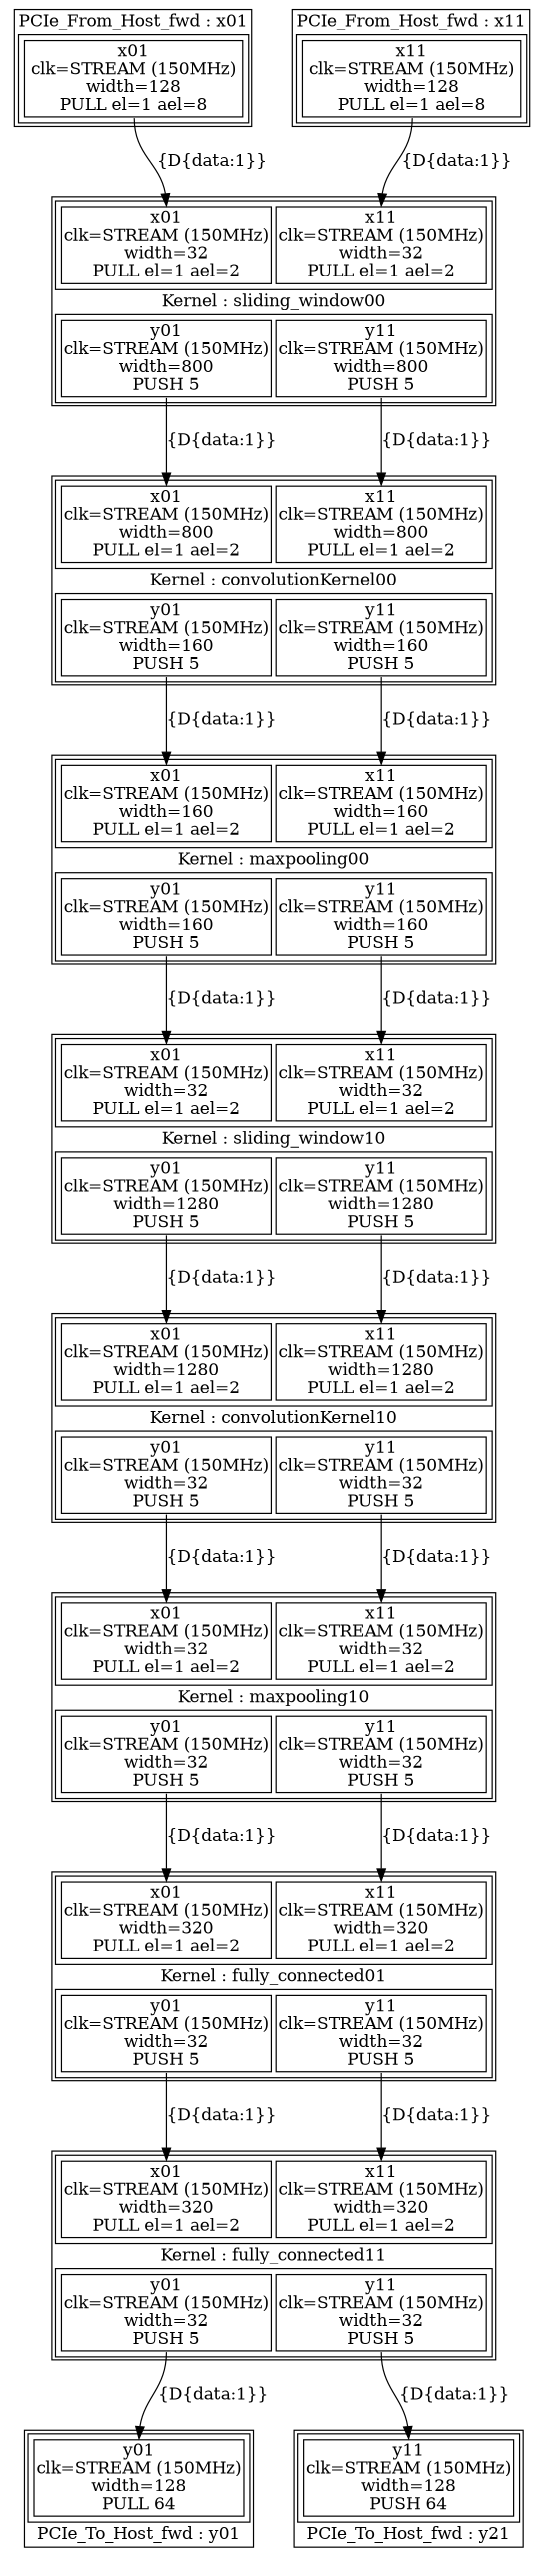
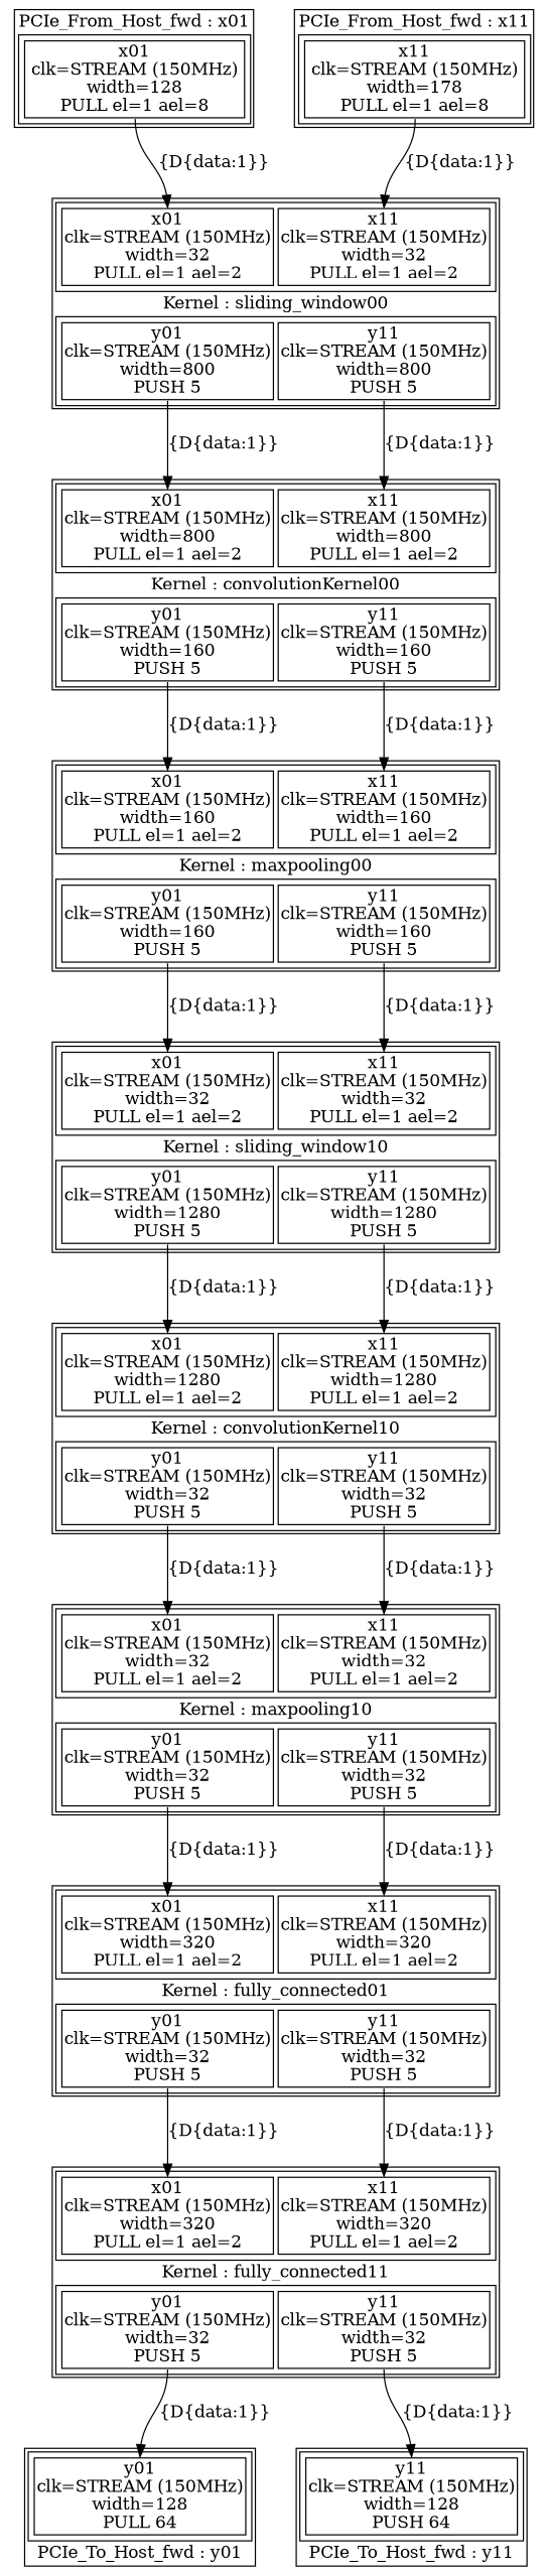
  digraph {
    node [shape=plaintext]
    edge [headport=x01 tailport=y01]
    n1 [label=<<TABLE  BORDER="1" CELLPADDING="1" CELLSPACING="1"><TR><TD BGCOLOR="white" BORDER="0" PORT="inputs" ROWSPAN="1" COLSPAN="1"><TABLE  BORDER="1" CELLPADDING="1" CELLSPACING="4"><TR><TD BGCOLOR="white" BORDER="1" PORT="x01" ROWSPAN="1" COLSPAN="1">x01<BR/>clk=STREAM (150MHz)<BR/>width=800<BR/>PULL el=1 ael=2</TD><TD BGCOLOR="white" BORDER="1" PORT="x11" ROWSPAN="1" COLSPAN="1">x11<BR/>clk=STREAM (150MHz)<BR/>width=800<BR/>PULL el=1 ael=2</TD></TR></TABLE></TD></TR><TR><TD BGCOLOR="white" BORDER="0" PORT="node_info" ROWSPAN="1" COLSPAN="1">Kernel : convolutionKernel00</TD></TR><TR><TD BGCOLOR="white" BORDER="0" PORT="outputs" ROWSPAN="1" COLSPAN="1"><TABLE  BORDER="1" CELLPADDING="1" CELLSPACING="4"><TR><TD BGCOLOR="white" BORDER="1" PORT="y01" ROWSPAN="1" COLSPAN="1">y01<BR/>clk=STREAM (150MHz)<BR/>width=160<BR/>PUSH 5</TD><TD BGCOLOR="white" BORDER="1" PORT="y11" ROWSPAN="1" COLSPAN="1">y11<BR/>clk=STREAM (150MHz)<BR/>width=160<BR/>PUSH 5</TD></TR></TABLE></TD></TR></TABLE>>]
    n2 [label=<<TABLE  BORDER="1" CELLPADDING="1" CELLSPACING="1"><TR><TD BGCOLOR="white" BORDER="0" PORT="inputs" ROWSPAN="1" COLSPAN="1"><TABLE  BORDER="1" CELLPADDING="1" CELLSPACING="4"><TR><TD BGCOLOR="white" BORDER="1" PORT="x01" ROWSPAN="1" COLSPAN="1">x01<BR/>clk=STREAM (150MHz)<BR/>width=160<BR/>PULL el=1 ael=2</TD><TD BGCOLOR="white" BORDER="1" PORT="x11" ROWSPAN="1" COLSPAN="1">x11<BR/>clk=STREAM (150MHz)<BR/>width=160<BR/>PULL el=1 ael=2</TD></TR></TABLE></TD></TR><TR><TD BGCOLOR="white" BORDER="0" PORT="node_info" ROWSPAN="1" COLSPAN="1">Kernel : maxpooling00</TD></TR><TR><TD BGCOLOR="white" BORDER="0" PORT="outputs" ROWSPAN="1" COLSPAN="1"><TABLE  BORDER="1" CELLPADDING="1" CELLSPACING="4"><TR><TD BGCOLOR="white" BORDER="1" PORT="y01" ROWSPAN="1" COLSPAN="1">y01<BR/>clk=STREAM (150MHz)<BR/>width=160<BR/>PUSH 5</TD><TD BGCOLOR="white" BORDER="1" PORT="y11" ROWSPAN="1" COLSPAN="1">y11<BR/>clk=STREAM (150MHz)<BR/>width=160<BR/>PUSH 5</TD></TR></TABLE></TD></TR></TABLE>>]
    n3 [label=<<TABLE  BORDER="1" CELLPADDING="1" CELLSPACING="1"><TR><TD BGCOLOR="white" BORDER="0" PORT="inputs" ROWSPAN="1" COLSPAN="1"><TABLE  BORDER="1" CELLPADDING="1" CELLSPACING="4"><TR><TD BGCOLOR="white" BORDER="1" PORT="x01" ROWSPAN="1" COLSPAN="1">x01<BR/>clk=STREAM (150MHz)<BR/>width=32<BR/>PULL el=1 ael=2</TD><TD BGCOLOR="white" BORDER="1" PORT="x11" ROWSPAN="1" COLSPAN="1">x11<BR/>clk=STREAM (150MHz)<BR/>width=32<BR/>PULL el=1 ael=2</TD></TR></TABLE></TD></TR><TR><TD BGCOLOR="white" BORDER="0" PORT="node_info" ROWSPAN="1" COLSPAN="1">Kernel : sliding_window10</TD></TR><TR><TD BGCOLOR="white" BORDER="0" PORT="outputs" ROWSPAN="1" COLSPAN="1"><TABLE  BORDER="1" CELLPADDING="1" CELLSPACING="4"><TR><TD BGCOLOR="white" BORDER="1" PORT="y01" ROWSPAN="1" COLSPAN="1">y01<BR/>clk=STREAM (150MHz)<BR/>width=1280<BR/>PUSH 5</TD><TD BGCOLOR="white" BORDER="1" PORT="y11" ROWSPAN="1" COLSPAN="1">y11<BR/>clk=STREAM (150MHz)<BR/>width=1280<BR/>PUSH 5</TD></TR></TABLE></TD></TR></TABLE>>]
    n4 [label=<<TABLE  BORDER="1" CELLPADDING="1" CELLSPACING="1"><TR><TD BGCOLOR="white" BORDER="0" PORT="inputs" ROWSPAN="1" COLSPAN="1"><TABLE  BORDER="1" CELLPADDING="1" CELLSPACING="4"><TR><TD BGCOLOR="white" BORDER="1" PORT="x01" ROWSPAN="1" COLSPAN="1">x01<BR/>clk=STREAM (150MHz)<BR/>width=1280<BR/>PULL el=1 ael=2</TD><TD BGCOLOR="white" BORDER="1" PORT="x11" ROWSPAN="1" COLSPAN="1">x11<BR/>clk=STREAM (150MHz)<BR/>width=1280<BR/>PULL el=1 ael=2</TD></TR></TABLE></TD></TR><TR><TD BGCOLOR="white" BORDER="0" PORT="node_info" ROWSPAN="1" COLSPAN="1">Kernel : convolutionKernel10</TD></TR><TR><TD BGCOLOR="white" BORDER="0" PORT="outputs" ROWSPAN="1" COLSPAN="1"><TABLE  BORDER="1" CELLPADDING="1" CELLSPACING="4"><TR><TD BGCOLOR="white" BORDER="1" PORT="y01" ROWSPAN="1" COLSPAN="1">y01<BR/>clk=STREAM (150MHz)<BR/>width=32<BR/>PUSH 5</TD><TD BGCOLOR="white" BORDER="1" PORT="y11" ROWSPAN="1" COLSPAN="1">y11<BR/>clk=STREAM (150MHz)<BR/>width=32<BR/>PUSH 5</TD></TR></TABLE></TD></TR></TABLE>>]
    n5 [label=<<TABLE  BORDER="1" CELLPADDING="1" CELLSPACING="1"><TR><TD BGCOLOR="white" BORDER="0" PORT="inputs" ROWSPAN="1" COLSPAN="1"><TABLE  BORDER="1" CELLPADDING="1" CELLSPACING="4"><TR><TD BGCOLOR="white" BORDER="1" PORT="x01" ROWSPAN="1" COLSPAN="1">x01<BR/>clk=STREAM (150MHz)<BR/>width=32<BR/>PULL el=1 ael=2</TD><TD BGCOLOR="white" BORDER="1" PORT="x11" ROWSPAN="1" COLSPAN="1">x11<BR/>clk=STREAM (150MHz)<BR/>width=32<BR/>PULL el=1 ael=2</TD></TR></TABLE></TD></TR><TR><TD BGCOLOR="white" BORDER="0" PORT="node_info" ROWSPAN="1" COLSPAN="1">Kernel : sliding_window00</TD></TR><TR><TD BGCOLOR="white" BORDER="0" PORT="outputs" ROWSPAN="1" COLSPAN="1"><TABLE  BORDER="1" CELLPADDING="1" CELLSPACING="4"><TR><TD BGCOLOR="white" BORDER="1" PORT="y01" ROWSPAN="1" COLSPAN="1">y01<BR/>clk=STREAM (150MHz)<BR/>width=800<BR/>PUSH 5</TD><TD BGCOLOR="white" BORDER="1" PORT="y11" ROWSPAN="1" COLSPAN="1">y11<BR/>clk=STREAM (150MHz)<BR/>width=800<BR/>PUSH 5</TD></TR></TABLE></TD></TR></TABLE>>]
    n6 [label=<<TABLE  BORDER="1" CELLPADDING="1" CELLSPACING="1"><TR><TD BGCOLOR="white" BORDER="0" PORT="inputs" ROWSPAN="1" COLSPAN="1"><TABLE  BORDER="1" CELLPADDING="1" CELLSPACING="4"><TR><TD BGCOLOR="white" BORDER="1" PORT="x01" ROWSPAN="1" COLSPAN="1">x01<BR/>clk=STREAM (150MHz)<BR/>width=320<BR/>PULL el=1 ael=2</TD><TD BGCOLOR="white" BORDER="1" PORT="x11" ROWSPAN="1" COLSPAN="1">x11<BR/>clk=STREAM (150MHz)<BR/>width=320<BR/>PULL el=1 ael=2</TD></TR></TABLE></TD></TR><TR><TD BGCOLOR="white" BORDER="0" PORT="node_info" ROWSPAN="1" COLSPAN="1">Kernel : fully_connected01</TD></TR><TR><TD BGCOLOR="white" BORDER="0" PORT="outputs" ROWSPAN="1" COLSPAN="1"><TABLE  BORDER="1" CELLPADDING="1" CELLSPACING="4"><TR><TD BGCOLOR="white" BORDER="1" PORT="y01" ROWSPAN="1" COLSPAN="1">y01<BR/>clk=STREAM (150MHz)<BR/>width=32<BR/>PUSH 5</TD><TD BGCOLOR="white" BORDER="1" PORT="y11" ROWSPAN="1" COLSPAN="1">y11<BR/>clk=STREAM (150MHz)<BR/>width=32<BR/>PUSH 5</TD></TR></TABLE></TD></TR></TABLE>>]
    n7 [label=<<TABLE  BORDER="1" CELLPADDING="1" CELLSPACING="1"><TR><TD BGCOLOR="white" BORDER="0" PORT="inputs" ROWSPAN="1" COLSPAN="1"><TABLE  BORDER="1" CELLPADDING="1" CELLSPACING="4"><TR><TD BGCOLOR="white" BORDER="1" PORT="x01" ROWSPAN="1" COLSPAN="1">x01<BR/>clk=STREAM (150MHz)<BR/>width=320<BR/>PULL el=1 ael=2</TD><TD BGCOLOR="white" BORDER="1" PORT="x11" ROWSPAN="1" COLSPAN="1">x11<BR/>clk=STREAM (150MHz)<BR/>width=320<BR/>PULL el=1 ael=2</TD></TR></TABLE></TD></TR><TR><TD BGCOLOR="white" BORDER="0" PORT="node_info" ROWSPAN="1" COLSPAN="1">Kernel : fully_connected11</TD></TR><TR><TD BGCOLOR="white" BORDER="0" PORT="outputs" ROWSPAN="1" COLSPAN="1"><TABLE  BORDER="1" CELLPADDING="1" CELLSPACING="4"><TR><TD BGCOLOR="white" BORDER="1" PORT="y01" ROWSPAN="1" COLSPAN="1">y01<BR/>clk=STREAM (150MHz)<BR/>width=32<BR/>PUSH 5</TD><TD BGCOLOR="white" BORDER="1" PORT="y11" ROWSPAN="1" COLSPAN="1">y11<BR/>clk=STREAM (150MHz)<BR/>width=32<BR/>PUSH 5</TD></TR></TABLE></TD></TR></TABLE>>]
    n8 [label=<<TABLE  BORDER="1" CELLPADDING="1" CELLSPACING="1"><TR><TD BGCOLOR="white" BORDER="0" PORT="inputs" ROWSPAN="1" COLSPAN="1"><TABLE  BORDER="1" CELLPADDING="1" CELLSPACING="4"><TR><TD BGCOLOR="white" BORDER="1" PORT="y01" ROWSPAN="1" COLSPAN="1">y01<BR/>clk=STREAM (150MHz)<BR/>width=128<BR/>PULL 64</TD></TR></TABLE></TD></TR><TR><TD BGCOLOR="white" BORDER="0" PORT="node_info" ROWSPAN="1" COLSPAN="1">PCIe_To_Host_fwd : y01</TD></TR></TABLE>>]
-   n9 [label=<<TABLE  BORDER="1" CELLPADDING="1" CELLSPACING="1"><TR><TD BGCOLOR="white" BORDER="0" PORT="inputs" ROWSPAN="1" COLSPAN="1"><TABLE  BORDER="1" CELLPADDING="1" CELLSPACING="4"><TR><TD BGCOLOR="white" BORDER="1" PORT="y11" ROWSPAN="1" COLSPAN="1">y11<BR/>clk=STREAM (150MHz)<BR/>width=128<BR/>PUSH 64</TD></TR></TABLE></TD></TR><TR><TD BGCOLOR="white" BORDER="0" PORT="node_info" ROWSPAN="1" COLSPAN="1">PCIe_To_Host_fwd : y21</TD></TR></TABLE>>]
+   n9 [label=<<TABLE  BORDER="1" CELLPADDING="1" CELLSPACING="1"><TR><TD BGCOLOR="white" BORDER="0" PORT="inputs" ROWSPAN="1" COLSPAN="1"><TABLE  BORDER="1" CELLPADDING="1" CELLSPACING="4"><TR><TD BGCOLOR="white" BORDER="1" PORT="y11" ROWSPAN="1" COLSPAN="1">y11<BR/>clk=STREAM (150MHz)<BR/>width=128<BR/>PUSH 64</TD></TR></TABLE></TD></TR><TR><TD BGCOLOR="white" BORDER="0" PORT="node_info" ROWSPAN="1" COLSPAN="1">PCIe_To_Host_fwd : y11</TD></TR></TABLE>>]
    n10 [label=<<TABLE  BORDER="1" CELLPADDING="1" CELLSPACING="1"><TR><TD BGCOLOR="white" BORDER="0" PORT="inputs" ROWSPAN="1" COLSPAN="1"><TABLE  BORDER="1" CELLPADDING="1" CELLSPACING="4"><TR><TD BGCOLOR="white" BORDER="1" PORT="x01" ROWSPAN="1" COLSPAN="1">x01<BR/>clk=STREAM (150MHz)<BR/>width=32<BR/>PULL el=1 ael=2</TD><TD BGCOLOR="white" BORDER="1" PORT="x11" ROWSPAN="1" COLSPAN="1">x11<BR/>clk=STREAM (150MHz)<BR/>width=32<BR/>PULL el=1 ael=2</TD></TR></TABLE></TD></TR><TR><TD BGCOLOR="white" BORDER="0" PORT="node_info" ROWSPAN="1" COLSPAN="1">Kernel : maxpooling10</TD></TR><TR><TD BGCOLOR="white" BORDER="0" PORT="outputs" ROWSPAN="1" COLSPAN="1"><TABLE  BORDER="1" CELLPADDING="1" CELLSPACING="4"><TR><TD BGCOLOR="white" BORDER="1" PORT="y01" ROWSPAN="1" COLSPAN="1">y01<BR/>clk=STREAM (150MHz)<BR/>width=32<BR/>PUSH 5</TD><TD BGCOLOR="white" BORDER="1" PORT="y11" ROWSPAN="1" COLSPAN="1">y11<BR/>clk=STREAM (150MHz)<BR/>width=32<BR/>PUSH 5</TD></TR></TABLE></TD></TR></TABLE>>]
    n11 [label=<<TABLE  BORDER="1" CELLPADDING="1" CELLSPACING="1"><TR><TD BGCOLOR="white" BORDER="0" PORT="node_info" ROWSPAN="1" COLSPAN="1">PCIe_From_Host_fwd : x01</TD></TR><TR><TD BGCOLOR="white" BORDER="0" PORT="outputs" ROWSPAN="1" COLSPAN="1"><TABLE  BORDER="1" CELLPADDING="1" CELLSPACING="4"><TR><TD BGCOLOR="white" BORDER="1" PORT="x01" ROWSPAN="1" COLSPAN="1">x01<BR/>clk=STREAM (150MHz)<BR/>width=128<BR/>PULL el=1 ael=8</TD></TR></TABLE></TD></TR></TABLE>>]
-   n12 [label=<<TABLE  BORDER="1" CELLPADDING="1" CELLSPACING="1"><TR><TD BGCOLOR="white" BORDER="0" PORT="node_info" ROWSPAN="1" COLSPAN="1">PCIe_From_Host_fwd : x11</TD></TR><TR><TD BGCOLOR="white" BORDER="0" PORT="outputs" ROWSPAN="1" COLSPAN="1"><TABLE  BORDER="1" CELLPADDING="1" CELLSPACING="4"><TR><TD BGCOLOR="white" BORDER="1" PORT="x11" ROWSPAN="1" COLSPAN="1">x11<BR/>clk=STREAM (150MHz)<BR/>width=128<BR/>PULL el=1 ael=8</TD></TR></TABLE></TD></TR></TABLE>>]
+   n12 [label=<<TABLE  BORDER="1" CELLPADDING="1" CELLSPACING="1"><TR><TD BGCOLOR="white" BORDER="0" PORT="node_info" ROWSPAN="1" COLSPAN="1">PCIe_From_Host_fwd : x11</TD></TR><TR><TD BGCOLOR="white" BORDER="0" PORT="outputs" ROWSPAN="1" COLSPAN="1"><TABLE  BORDER="1" CELLPADDING="1" CELLSPACING="4"><TR><TD BGCOLOR="white" BORDER="1" PORT="x11" ROWSPAN="1" COLSPAN="1">x11<BR/>clk=STREAM (150MHz)<BR/>width=178<BR/>PULL el=1 ael=8</TD></TR></TABLE></TD></TR></TABLE>>]
    n1 -> n2 [label="{D{data:1}}"]
    n1 -> n2 [headport=x11 label="{D{data:1}}" tailport=y11]
    n2 -> n3 [label="{D{data:1}}"]
    n2 -> n3 [headport=x11 label="{D{data:1}}" tailport=y11]
    n3 -> n4 [label="{D{data:1}}"]
    n3 -> n4 [headport=x11 label="{D{data:1}}" tailport=y11]
    n4 -> n10 [label="{D{data:1}}"]
    n4 -> n10 [headport=x11 label="{D{data:1}}" tailport=y11]
    n5 -> n1 [label="{D{data:1}}"]
    n5 -> n1 [headport=x11 label="{D{data:1}}" tailport=y11]
    n6 -> n7 [label="{D{data:1}}"]
    n6 -> n7 [headport=x11 label="{D{data:1}}" tailport=y11]
    n7 -> n8 [headport=y01 label="{D{data:1}}"]
    n7 -> n9 [headport=y11 label="{D{data:1}}" tailport=y11]
    n10 -> n6 [label="{D{data:1}}"]
    n10 -> n6 [headport=x11 label="{D{data:1}}" tailport=y11]
    n11 -> n5 [label="{D{data:1}}" tailport=x01]
    n12 -> n5 [headport=x11 label="{D{data:1}}" tailport=x11]
  }
